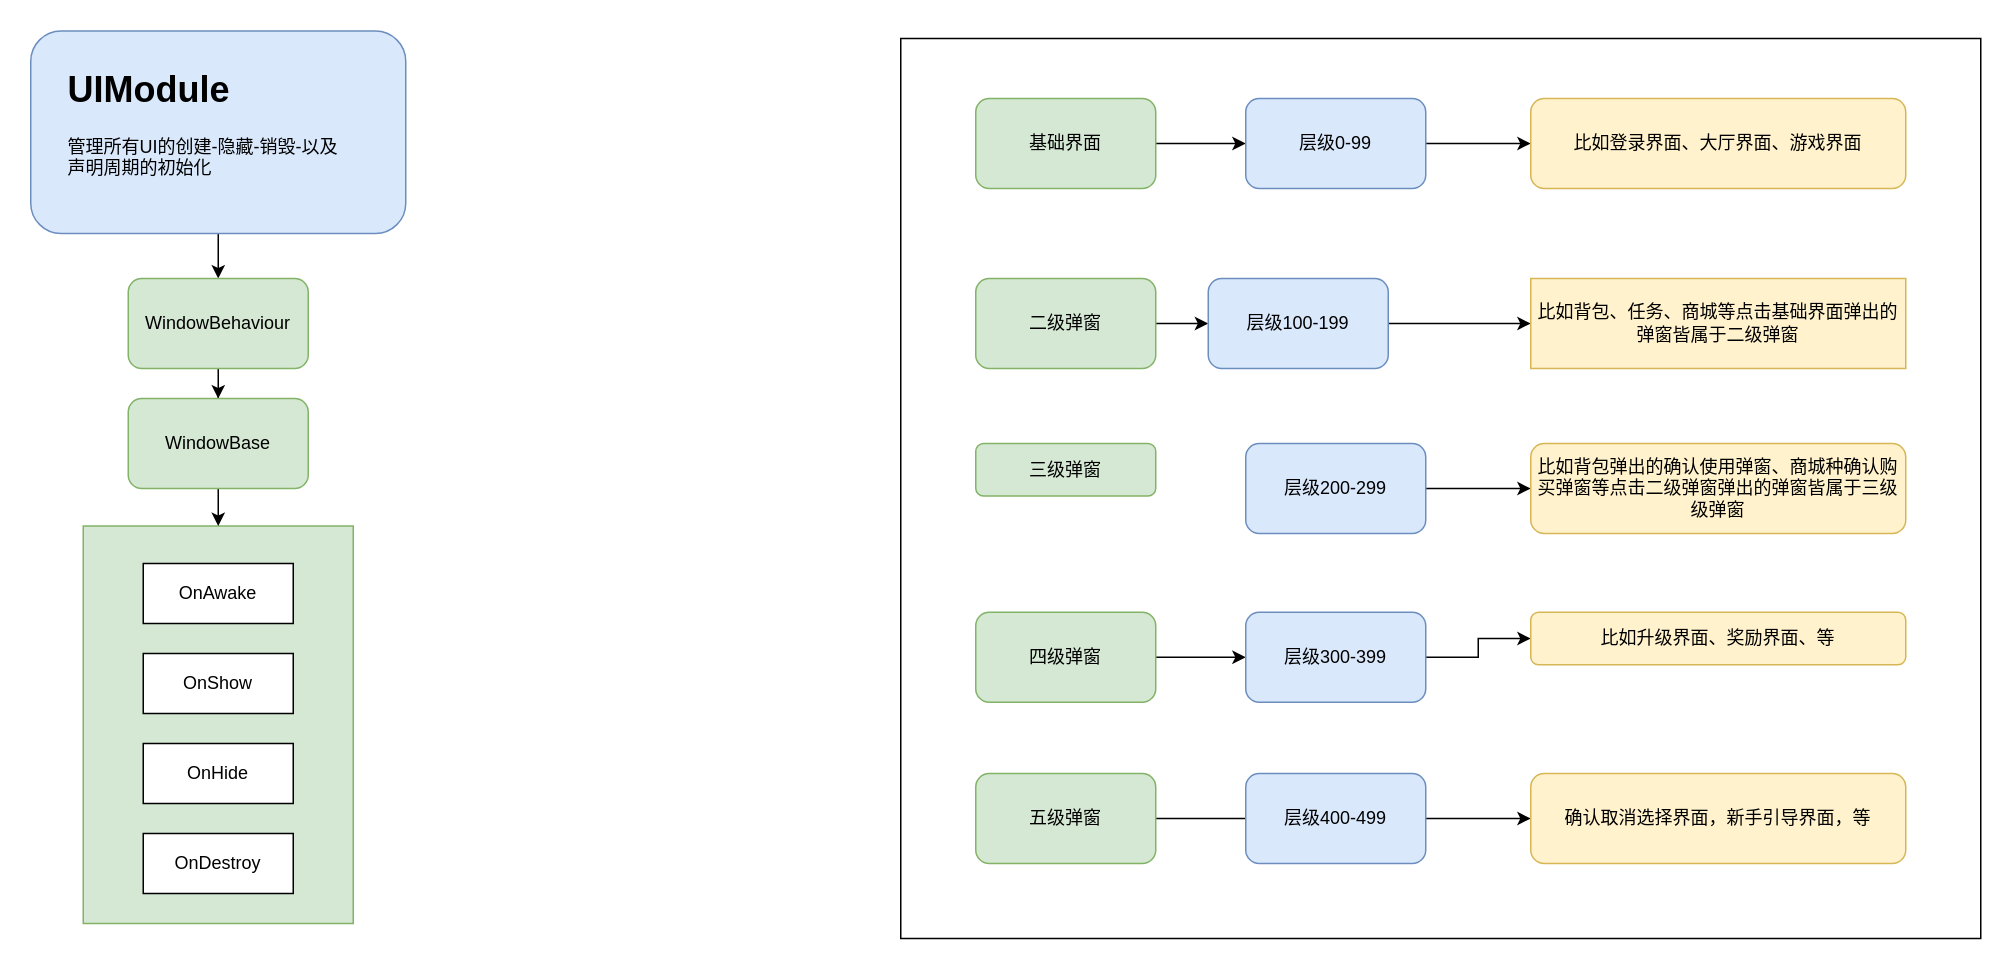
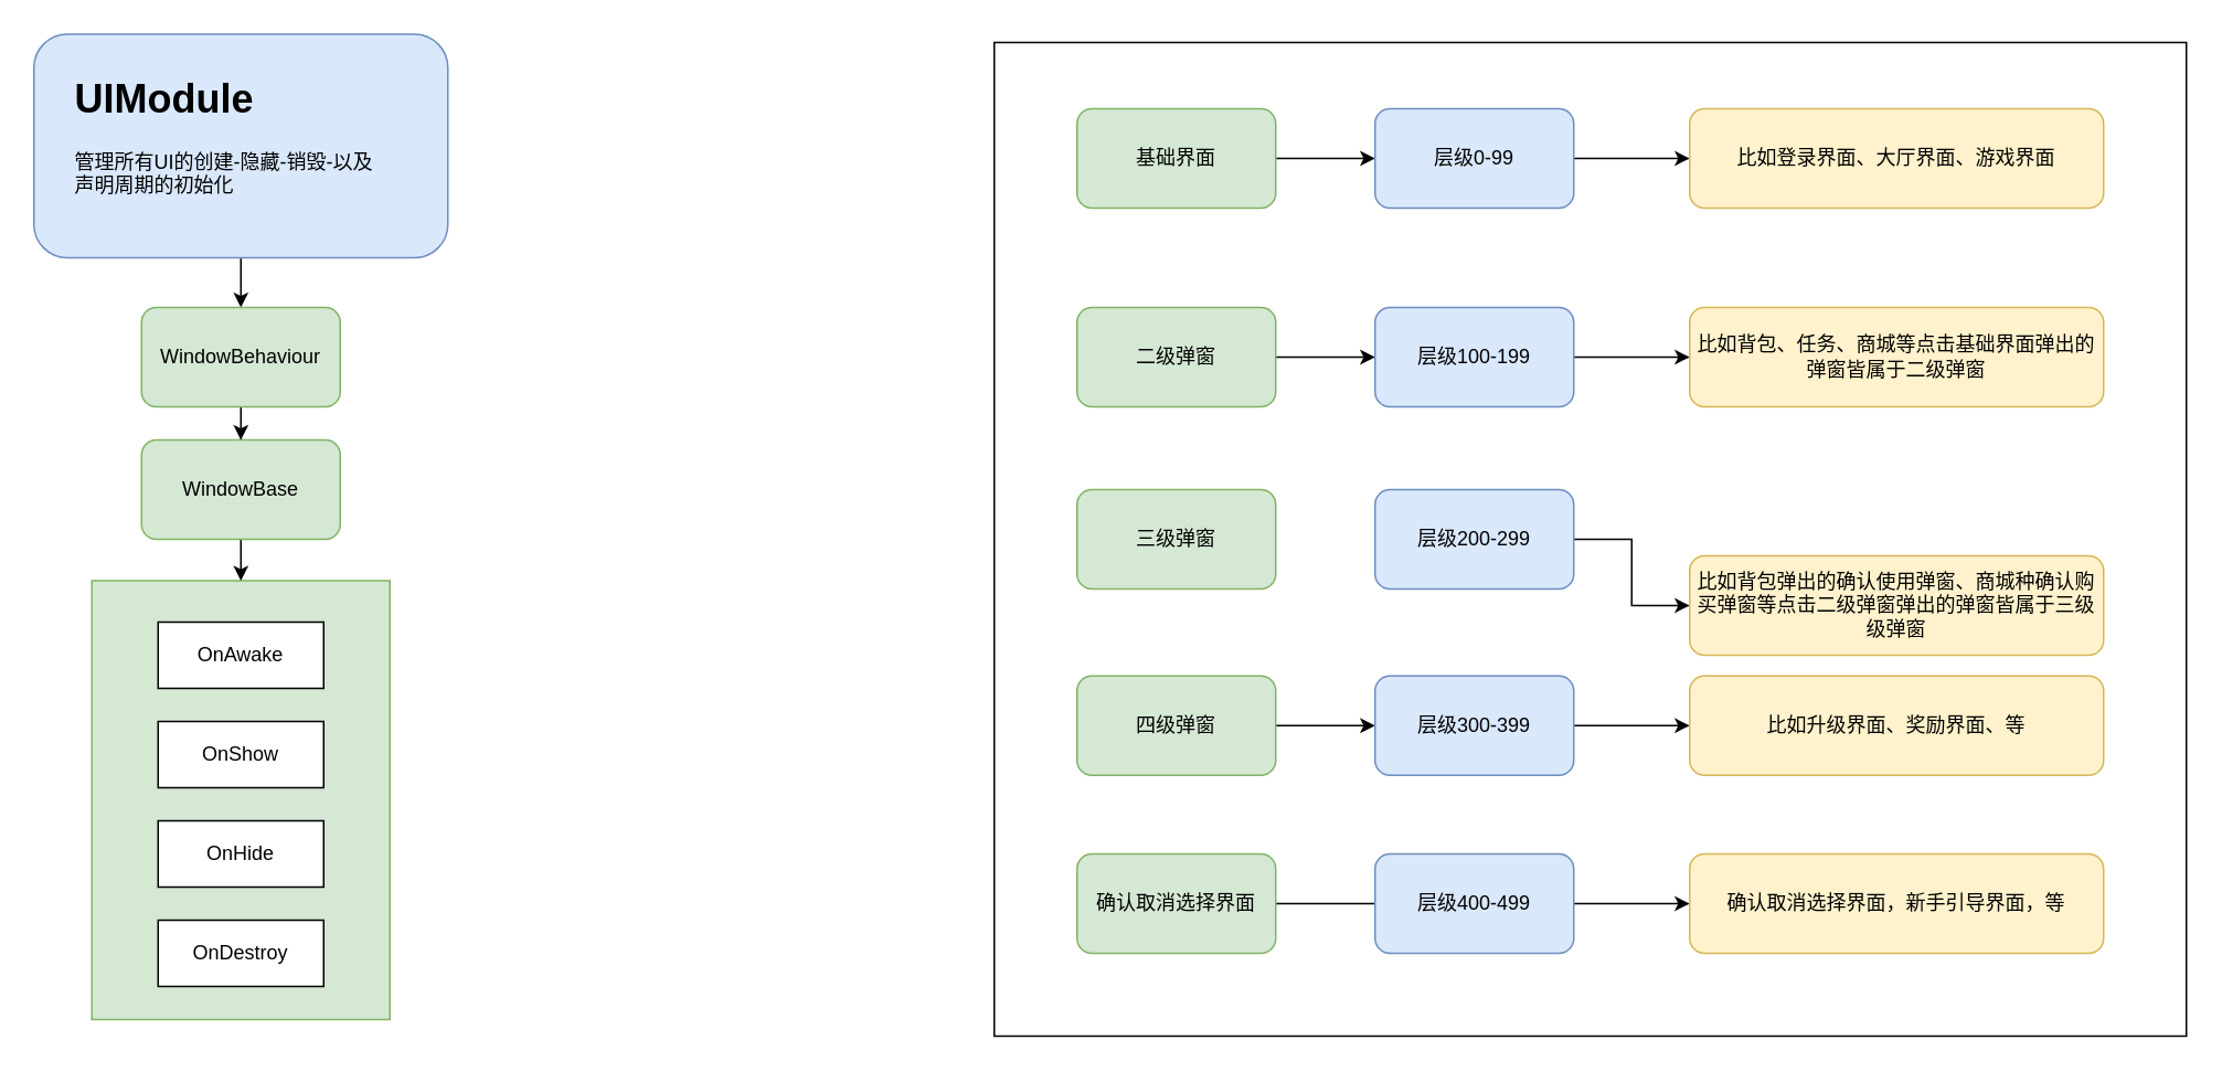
  <mxCell id="0" />
  <mxCell id="1" parent="0" />
  <mxCell id="2" value="" style="rounded=0;whiteSpace=wrap;html=1;" vertex="1" parent="1"><mxGeometry x="600" y="25" width="720" height="600" as="geometry" /></mxCell>
  <mxCell id="3" style="edgeStyle=orthogonalEdgeStyle;rounded=0;orthogonalLoop=1;jettySize=auto;html=1;exitX=0.5;exitY=1;exitDx=0;exitDy=0;entryX=0.5;entryY=0;entryDx=0;entryDy=0;" edge="1" parent="1" source="4" target="7"><mxGeometry relative="1" as="geometry" /></mxCell>
  <mxCell id="4" value="" style="rounded=1;whiteSpace=wrap;html=1;fillColor=#dae8fc;strokeColor=#6c8ebf;" vertex="1" parent="1"><mxGeometry x="20" y="20" width="250" height="135" as="geometry" /></mxCell>
  <mxCell id="5" value="" style="rounded=0;whiteSpace=wrap;html=1;fillColor=#d5e8d4;strokeColor=#82b366;" vertex="1" parent="1"><mxGeometry x="55" y="350" width="180" height="265" as="geometry" /></mxCell>
  <mxCell id="6" style="edgeStyle=orthogonalEdgeStyle;rounded=0;orthogonalLoop=1;jettySize=auto;html=1;entryX=0.5;entryY=0;entryDx=0;entryDy=0;" edge="1" parent="1" source="7" target="15"><mxGeometry relative="1" as="geometry" /></mxCell>
  <mxCell id="7" value="" style="rounded=1;whiteSpace=wrap;html=1;fillColor=#d5e8d4;strokeColor=#82b366;" vertex="1" parent="1"><mxGeometry x="85" y="185" width="120" height="60" as="geometry" /></mxCell>
  <mxCell id="8" value="WindowBehaviour&lt;br&gt;" style="text;html=1;strokeColor=none;fillColor=none;align=center;verticalAlign=middle;whiteSpace=wrap;rounded=0;" vertex="1" parent="1"><mxGeometry x="115" y="200" width="60" height="30" as="geometry" /></mxCell>
  <mxCell id="9" value="OnAwake" style="rounded=0;whiteSpace=wrap;html=1;" vertex="1" parent="1"><mxGeometry x="95" y="375" width="100" height="40" as="geometry" /></mxCell>
  <mxCell id="10" value="OnShow" style="rounded=0;whiteSpace=wrap;html=1;" vertex="1" parent="1"><mxGeometry x="95" y="435" width="100" height="40" as="geometry" /></mxCell>
  <mxCell id="11" value="OnHide" style="rounded=0;whiteSpace=wrap;html=1;" vertex="1" parent="1"><mxGeometry x="95" y="495" width="100" height="40" as="geometry" /></mxCell>
  <mxCell id="12" value="OnDestroy" style="rounded=0;whiteSpace=wrap;html=1;" vertex="1" parent="1"><mxGeometry x="95" y="555" width="100" height="40" as="geometry" /></mxCell>
  <mxCell id="13" value="&lt;h1&gt;UIModule&lt;/h1&gt;&lt;p&gt;管理所有UI的创建-隐藏-销毁-以及声明周期的初始化&lt;/p&gt;" style="text;html=1;strokeColor=none;fillColor=#dae8fc;spacing=5;spacingTop=-20;whiteSpace=wrap;overflow=hidden;rounded=0;" vertex="1" parent="1"><mxGeometry x="40" y="40" width="190" height="95" as="geometry" /></mxCell>
  <mxCell id="14" style="edgeStyle=orthogonalEdgeStyle;rounded=0;orthogonalLoop=1;jettySize=auto;html=1;entryX=0.5;entryY=0;entryDx=0;entryDy=0;" edge="1" parent="1" source="15" target="5"><mxGeometry relative="1" as="geometry" /></mxCell>
  <mxCell id="15" value="" style="rounded=1;whiteSpace=wrap;html=1;fillColor=#d5e8d4;strokeColor=#82b366;" vertex="1" parent="1"><mxGeometry x="85" y="265" width="120" height="60" as="geometry" /></mxCell>
  <mxCell id="16" value="WindowBase" style="text;html=1;strokeColor=none;fillColor=none;align=center;verticalAlign=middle;whiteSpace=wrap;rounded=0;" vertex="1" parent="1"><mxGeometry x="115" y="280" width="60" height="30" as="geometry" /></mxCell>
  <mxCell id="17" style="edgeStyle=orthogonalEdgeStyle;rounded=0;orthogonalLoop=1;jettySize=auto;html=1;entryX=0;entryY=0.5;entryDx=0;entryDy=0;" edge="1" parent="1" source="18" target="27"><mxGeometry relative="1" as="geometry" /></mxCell>
  <mxCell id="18" value="基础界面" style="rounded=1;whiteSpace=wrap;html=1;fillColor=#d5e8d4;strokeColor=#82b366;" vertex="1" parent="1"><mxGeometry x="650" y="65" width="120" height="60" as="geometry" /></mxCell>
  <mxCell id="19" style="edgeStyle=orthogonalEdgeStyle;rounded=0;orthogonalLoop=1;jettySize=auto;html=1;entryX=0;entryY=0.5;entryDx=0;entryDy=0;" edge="1" parent="1" source="20" target="29"><mxGeometry relative="1" as="geometry" /></mxCell>
  <mxCell id="20" value="二级弹窗" style="rounded=1;whiteSpace=wrap;html=1;fillColor=#d5e8d4;strokeColor=#82b366;" vertex="1" parent="1"><mxGeometry x="650" y="185" width="120" height="60" as="geometry" /></mxCell>
- <mxCell id="21" value="三级弹窗" style="rounded=1;whiteSpace=wrap;html=1;fillColor=#d5e8d4;strokeColor=#82b366;" vertex="1" parent="1"><mxGeometry x="650" y="295" width="120" height="35" as="geometry" /></mxCell>
+ <mxCell id="21" value="三级弹窗" style="rounded=1;whiteSpace=wrap;html=1;fillColor=#d5e8d4;strokeColor=#82b366;" vertex="1" parent="1"><mxGeometry x="650" y="295" width="120" height="60" as="geometry" /></mxCell>
  <mxCell id="22" style="edgeStyle=orthogonalEdgeStyle;rounded=0;orthogonalLoop=1;jettySize=auto;html=1;entryX=0;entryY=0.5;entryDx=0;entryDy=0;" edge="1" parent="1" source="23" target="33"><mxGeometry relative="1" as="geometry" /></mxCell>
  <mxCell id="23" value="四级弹窗" style="rounded=1;whiteSpace=wrap;html=1;fillColor=#d5e8d4;strokeColor=#82b366;" vertex="1" parent="1"><mxGeometry x="650" y="407.5" width="120" height="60" as="geometry" /></mxCell>
  <mxCell id="24" style="edgeStyle=orthogonalEdgeStyle;rounded=0;orthogonalLoop=1;jettySize=auto;html=1;entryX=0;entryY=0.5;entryDx=0;entryDy=0;endArrow=none;" edge="1" parent="1" source="25" target="35"><mxGeometry relative="1" as="geometry" /></mxCell>
- <mxCell id="25" value="五级弹窗" style="rounded=1;whiteSpace=wrap;html=1;fillColor=#d5e8d4;strokeColor=#82b366;" vertex="1" parent="1"><mxGeometry x="650" y="515" width="120" height="60" as="geometry" /></mxCell>
+ <mxCell id="25" value="确认取消选择界面" style="rounded=1;whiteSpace=wrap;html=1;fillColor=#d5e8d4;strokeColor=#82b366;" vertex="1" parent="1"><mxGeometry x="650" y="515" width="120" height="60" as="geometry" /></mxCell>
  <mxCell id="26" style="edgeStyle=orthogonalEdgeStyle;rounded=0;orthogonalLoop=1;jettySize=auto;html=1;entryX=0;entryY=0.5;entryDx=0;entryDy=0;" edge="1" parent="1" source="27" target="36"><mxGeometry relative="1" as="geometry" /></mxCell>
  <mxCell id="27" value="层级0-99" style="rounded=1;whiteSpace=wrap;html=1;fillColor=#dae8fc;strokeColor=#6c8ebf;" vertex="1" parent="1"><mxGeometry x="830" y="65" width="120" height="60" as="geometry" /></mxCell>
  <mxCell id="28" style="edgeStyle=orthogonalEdgeStyle;rounded=0;orthogonalLoop=1;jettySize=auto;html=1;" edge="1" parent="1" source="29" target="37"><mxGeometry relative="1" as="geometry" /></mxCell>
- <mxCell id="29" value="层级100-199" style="rounded=1;whiteSpace=wrap;html=1;fillColor=#dae8fc;strokeColor=#6c8ebf;" vertex="1" parent="1"><mxGeometry x="805" y="185" width="120" height="60" as="geometry" /></mxCell>
+ <mxCell id="29" value="层级100-199" style="rounded=1;whiteSpace=wrap;html=1;fillColor=#dae8fc;strokeColor=#6c8ebf;" vertex="1" parent="1"><mxGeometry x="830" y="185" width="120" height="60" as="geometry" /></mxCell>
  <mxCell id="30" style="edgeStyle=orthogonalEdgeStyle;rounded=0;orthogonalLoop=1;jettySize=auto;html=1;entryX=0;entryY=0.5;entryDx=0;entryDy=0;" edge="1" parent="1" source="31" target="38"><mxGeometry relative="1" as="geometry" /></mxCell>
  <mxCell id="31" value="层级200-299" style="rounded=1;whiteSpace=wrap;html=1;fillColor=#dae8fc;strokeColor=#6c8ebf;" vertex="1" parent="1"><mxGeometry x="830" y="295" width="120" height="60" as="geometry" /></mxCell>
  <mxCell id="32" style="edgeStyle=orthogonalEdgeStyle;rounded=0;orthogonalLoop=1;jettySize=auto;html=1;entryX=0;entryY=0.5;entryDx=0;entryDy=0;" edge="1" parent="1" source="33" target="39"><mxGeometry relative="1" as="geometry" /></mxCell>
  <mxCell id="33" value="层级300-399" style="rounded=1;whiteSpace=wrap;html=1;fillColor=#dae8fc;strokeColor=#6c8ebf;" vertex="1" parent="1"><mxGeometry x="830" y="407.5" width="120" height="60" as="geometry" /></mxCell>
  <mxCell id="34" style="edgeStyle=orthogonalEdgeStyle;rounded=0;orthogonalLoop=1;jettySize=auto;html=1;entryX=0;entryY=0.5;entryDx=0;entryDy=0;" edge="1" parent="1" source="35" target="40"><mxGeometry relative="1" as="geometry" /></mxCell>
  <mxCell id="35" value="层级400-499" style="rounded=1;whiteSpace=wrap;html=1;fillColor=#dae8fc;strokeColor=#6c8ebf;" vertex="1" parent="1"><mxGeometry x="830" y="515" width="120" height="60" as="geometry" /></mxCell>
  <mxCell id="36" value="比如登录界面、大厅界面、游戏界面" style="rounded=1;whiteSpace=wrap;html=1;fillColor=#fff2cc;strokeColor=#d6b656;" vertex="1" parent="1"><mxGeometry x="1020" y="65" width="250" height="60" as="geometry" /></mxCell>
- <mxCell id="37" value="比如背包、任务、商城等点击基础界面弹出的弹窗皆属于二级弹窗" style="whiteSpace=wrap;html=1;fillColor=#fff2cc;strokeColor=#d6b656;rounded=0;" vertex="1" parent="1"><mxGeometry x="1020" y="185" width="250" height="60" as="geometry" /></mxCell>
- <mxCell id="38" value="比如背包弹出的确认使用弹窗、商城种确认购买弹窗等点击二级弹窗弹出的弹窗皆属于三级级弹窗" style="rounded=1;whiteSpace=wrap;html=1;fillColor=#fff2cc;strokeColor=#d6b656;" vertex="1" parent="1"><mxGeometry x="1020" y="295" width="250" height="60" as="geometry" /></mxCell>
- <mxCell id="39" value="比如升级界面、奖励界面、等" style="rounded=1;whiteSpace=wrap;html=1;fillColor=#fff2cc;strokeColor=#d6b656;" vertex="1" parent="1"><mxGeometry x="1020" y="407.5" width="250" height="35" as="geometry" /></mxCell>
+ <mxCell id="37" value="比如背包、任务、商城等点击基础界面弹出的弹窗皆属于二级弹窗" style="rounded=1;whiteSpace=wrap;html=1;fillColor=#fff2cc;strokeColor=#d6b656;" vertex="1" parent="1"><mxGeometry x="1020" y="185" width="250" height="60" as="geometry" /></mxCell>
+ <mxCell id="38" value="比如背包弹出的确认使用弹窗、商城种确认购买弹窗等点击二级弹窗弹出的弹窗皆属于三级级弹窗" style="rounded=1;whiteSpace=wrap;html=1;fillColor=#fff2cc;strokeColor=#d6b656;" vertex="1" parent="1"><mxGeometry x="1020" y="335" width="250" height="60" as="geometry" /></mxCell>
+ <mxCell id="39" value="比如升级界面、奖励界面、等" style="rounded=1;whiteSpace=wrap;html=1;fillColor=#fff2cc;strokeColor=#d6b656;" vertex="1" parent="1"><mxGeometry x="1020" y="407.5" width="250" height="60" as="geometry" /></mxCell>
  <mxCell id="40" value="确认取消选择界面，新手引导界面，等" style="rounded=1;whiteSpace=wrap;html=1;fillColor=#fff2cc;strokeColor=#d6b656;" vertex="1" parent="1"><mxGeometry x="1020" y="515" width="250" height="60" as="geometry" /></mxCell>
